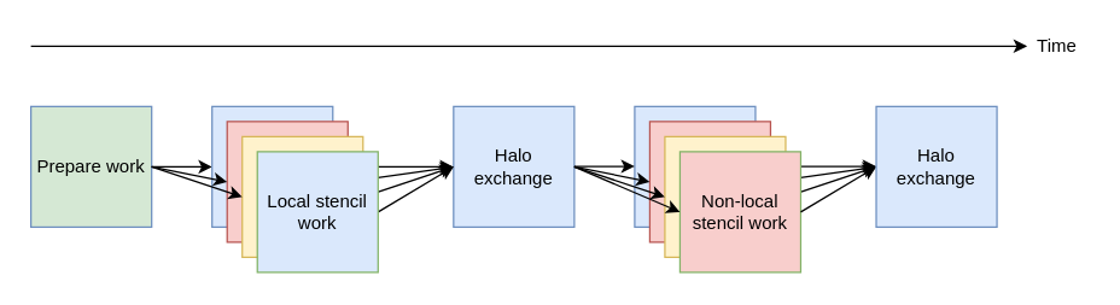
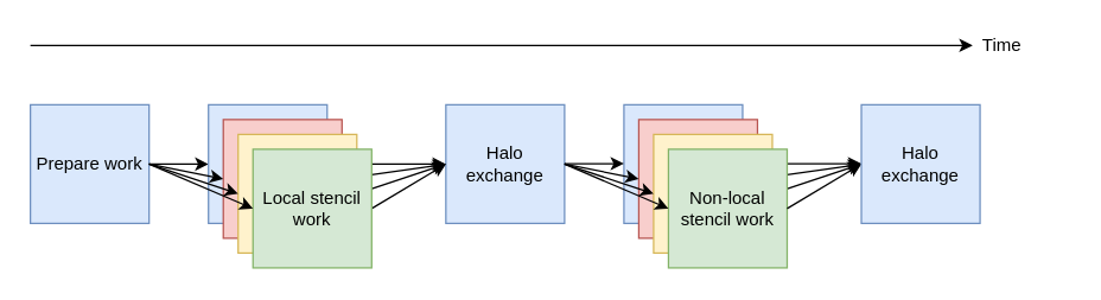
  <mxCell id="0" />
  <mxCell id="1" parent="0" />
  <mxCell id="2" value="" style="endArrow=classic;html=1;" parent="1" edge="1"><mxGeometry width="50" height="50" relative="1" as="geometry"><mxPoint x="520" y="130" as="sourcePoint" /><mxPoint x="580" y="110" as="targetPoint" /></mxGeometry></mxCell>
  <mxCell id="3" value="" style="endArrow=classic;html=1;" parent="1" edge="1"><mxGeometry width="50" height="50" relative="1" as="geometry"><mxPoint x="510" y="120" as="sourcePoint" /><mxPoint x="580" y="110" as="targetPoint" /></mxGeometry></mxCell>
  <mxCell id="4" value="" style="endArrow=classic;html=1;exitX=1;exitY=0.5;exitDx=0;exitDy=0;" parent="1" edge="1"><mxGeometry width="50" height="50" relative="1" as="geometry"><mxPoint x="500" y="109.71" as="sourcePoint" /><mxPoint x="580" y="109.71" as="targetPoint" /></mxGeometry></mxCell>
  <mxCell id="5" value="" style="endArrow=classic;html=1;" parent="1" target="6" edge="1"><mxGeometry width="50" height="50" relative="1" as="geometry"><mxPoint x="20" y="30" as="sourcePoint" /><mxPoint x="700" y="30" as="targetPoint" /></mxGeometry></mxCell>
- <mxCell id="6" value="Time" style="text;html=1;strokeColor=none;fillColor=none;align=center;verticalAlign=middle;whiteSpace=wrap;rounded=0;" parent="1" vertex="1"><mxGeometry x="680" y="20" width="40" height="20" as="geometry" /></mxCell>
- <mxCell id="7" value="Prepare work" style="whiteSpace=wrap;html=1;aspect=fixed;fillColor=#d5e8d4;strokeColor=#6c8ebf;" parent="1" vertex="1"><mxGeometry x="20" y="70" width="80" height="80" as="geometry" /></mxCell>
+ <mxCell id="6" value="Time" style="text;html=1;strokeColor=none;fillColor=none;align=center;verticalAlign=middle;whiteSpace=wrap;rounded=0;" parent="1" vertex="1"><mxGeometry x="655" y="20" width="40" height="20" as="geometry" /></mxCell>
+ <mxCell id="7" value="Prepare work" style="whiteSpace=wrap;html=1;aspect=fixed;fillColor=#dae8fc;strokeColor=#6c8ebf;" parent="1" vertex="1"><mxGeometry x="20" y="70" width="80" height="80" as="geometry" /></mxCell>
  <mxCell id="8" value="Halo exchange" style="whiteSpace=wrap;html=1;aspect=fixed;fillColor=#dae8fc;strokeColor=#6c8ebf;" parent="1" vertex="1"><mxGeometry x="300" y="70" width="80" height="80" as="geometry" /></mxCell>
  <mxCell id="9" value="" style="whiteSpace=wrap;html=1;aspect=fixed;fillColor=#dae8fc;strokeColor=#6c8ebf;" parent="1" vertex="1"><mxGeometry x="420" y="70" width="80" height="80" as="geometry" /></mxCell>
  <mxCell id="10" value="" style="whiteSpace=wrap;html=1;aspect=fixed;fillColor=#f8cecc;strokeColor=#b85450;" parent="1" vertex="1"><mxGeometry x="430" y="80" width="80" height="80" as="geometry" /></mxCell>
  <mxCell id="11" value="" style="whiteSpace=wrap;html=1;aspect=fixed;fillColor=#fff2cc;strokeColor=#d6b656;" parent="1" vertex="1"><mxGeometry x="440" y="90" width="80" height="80" as="geometry" /></mxCell>
- <mxCell id="12" value="Non-local stencil work" style="whiteSpace=wrap;html=1;aspect=fixed;fillColor=#f8cecc;strokeColor=#82b366;" parent="1" vertex="1"><mxGeometry x="450" y="100" width="80" height="80" as="geometry" /></mxCell>
+ <mxCell id="12" value="Non-local stencil work" style="whiteSpace=wrap;html=1;aspect=fixed;fillColor=#d5e8d4;strokeColor=#82b366;" parent="1" vertex="1"><mxGeometry x="450" y="100" width="80" height="80" as="geometry" /></mxCell>
  <mxCell id="13" value="" style="endArrow=classic;html=1;exitX=1;exitY=0.5;exitDx=0;exitDy=0;entryX=0;entryY=0.5;entryDx=0;entryDy=0;" parent="1" source="7" target="15" edge="1"><mxGeometry width="50" height="50" relative="1" as="geometry"><mxPoint x="400" y="420" as="sourcePoint" /><mxPoint x="450" y="370" as="targetPoint" /></mxGeometry></mxCell>
  <mxCell id="14" value="" style="endArrow=classic;html=1;exitX=1;exitY=0.5;exitDx=0;exitDy=0;" parent="1" source="15" target="8" edge="1"><mxGeometry width="50" height="50" relative="1" as="geometry"><mxPoint x="300" y="210" as="sourcePoint" /><mxPoint x="450" y="370" as="targetPoint" /></mxGeometry></mxCell>
  <mxCell id="15" value="" style="whiteSpace=wrap;html=1;aspect=fixed;fillColor=#dae8fc;strokeColor=#6c8ebf;" parent="1" vertex="1"><mxGeometry x="140" y="70" width="80" height="80" as="geometry" /></mxCell>
  <mxCell id="16" value="" style="whiteSpace=wrap;html=1;aspect=fixed;fillColor=#f8cecc;strokeColor=#b85450;" parent="1" vertex="1"><mxGeometry x="150" y="80" width="80" height="80" as="geometry" /></mxCell>
  <mxCell id="17" value="" style="endArrow=classic;html=1;exitX=1;exitY=0.5;exitDx=0;exitDy=0;entryX=0;entryY=0.5;entryDx=0;entryDy=0;" parent="1" source="16" target="8" edge="1"><mxGeometry width="50" height="50" relative="1" as="geometry"><mxPoint x="400" y="420" as="sourcePoint" /><mxPoint x="450" y="370" as="targetPoint" /></mxGeometry></mxCell>
  <mxCell id="18" value="" style="whiteSpace=wrap;html=1;aspect=fixed;fillColor=#fff2cc;strokeColor=#d6b656;" parent="1" vertex="1"><mxGeometry x="160" y="90" width="80" height="80" as="geometry" /></mxCell>
  <mxCell id="19" value="" style="endArrow=classic;html=1;exitX=1;exitY=0.5;exitDx=0;exitDy=0;entryX=0;entryY=0.5;entryDx=0;entryDy=0;" parent="1" source="18" target="8" edge="1"><mxGeometry width="50" height="50" relative="1" as="geometry"><mxPoint x="400" y="420" as="sourcePoint" /><mxPoint x="450" y="370" as="targetPoint" /></mxGeometry></mxCell>
  <mxCell id="20" value="" style="endArrow=classic;html=1;exitX=1;exitY=0.5;exitDx=0;exitDy=0;entryX=0;entryY=0.5;entryDx=0;entryDy=0;" parent="1" source="21" target="8" edge="1"><mxGeometry width="50" height="50" relative="1" as="geometry"><mxPoint x="400" y="420" as="sourcePoint" /><mxPoint x="450" y="370" as="targetPoint" /></mxGeometry></mxCell>
- <mxCell id="21" value="Local stencil work" style="whiteSpace=wrap;html=1;aspect=fixed;fillColor=#dae8fc;strokeColor=#82b366;" parent="1" vertex="1"><mxGeometry x="170" y="100" width="80" height="80" as="geometry" /></mxCell>
+ <mxCell id="21" value="Local stencil work" style="whiteSpace=wrap;html=1;aspect=fixed;fillColor=#d5e8d4;strokeColor=#82b366;" parent="1" vertex="1"><mxGeometry x="170" y="100" width="80" height="80" as="geometry" /></mxCell>
+ <mxCell id="22" value="" style="endArrow=classic;html=1;exitX=1;exitY=0.5;exitDx=0;exitDy=0;entryX=0;entryY=0.5;entryDx=0;entryDy=0;" parent="1" source="7" target="21" edge="1"><mxGeometry width="50" height="50" relative="1" as="geometry"><mxPoint x="400" y="420" as="sourcePoint" /><mxPoint x="450" y="370" as="targetPoint" /></mxGeometry></mxCell>
  <mxCell id="23" value="" style="endArrow=classic;html=1;exitX=1;exitY=0.5;exitDx=0;exitDy=0;entryX=0;entryY=0.5;entryDx=0;entryDy=0;" parent="1" source="7" target="16" edge="1"><mxGeometry width="50" height="50" relative="1" as="geometry"><mxPoint x="400" y="420" as="sourcePoint" /><mxPoint x="450" y="370" as="targetPoint" /></mxGeometry></mxCell>
  <mxCell id="24" value="" style="endArrow=classic;html=1;entryX=0;entryY=0.5;entryDx=0;entryDy=0;" parent="1" target="18" edge="1"><mxGeometry width="50" height="50" relative="1" as="geometry"><mxPoint x="100" y="110" as="sourcePoint" /><mxPoint x="450" y="370" as="targetPoint" /></mxGeometry></mxCell>
  <mxCell id="25" value="" style="endArrow=classic;html=1;" parent="1" edge="1"><mxGeometry width="50" height="50" relative="1" as="geometry"><mxPoint x="530" y="140" as="sourcePoint" /><mxPoint x="580" y="110" as="targetPoint" /></mxGeometry></mxCell>
  <mxCell id="26" value="" style="endArrow=classic;html=1;exitX=1;exitY=0.5;exitDx=0;exitDy=0;entryX=0;entryY=0.5;entryDx=0;entryDy=0;" parent="1" edge="1"><mxGeometry width="50" height="50" relative="1" as="geometry"><mxPoint x="380" y="109.71" as="sourcePoint" /><mxPoint x="420" y="109.71" as="targetPoint" /></mxGeometry></mxCell>
  <mxCell id="27" value="" style="endArrow=classic;html=1;entryX=0;entryY=0.5;entryDx=0;entryDy=0;" parent="1" target="11" edge="1"><mxGeometry width="50" height="50" relative="1" as="geometry"><mxPoint x="380" y="110" as="sourcePoint" /><mxPoint x="390" y="220" as="targetPoint" /></mxGeometry></mxCell>
  <mxCell id="28" value="" style="endArrow=classic;html=1;exitX=1;exitY=0.5;exitDx=0;exitDy=0;entryX=0;entryY=0.5;entryDx=0;entryDy=0;" parent="1" source="8" target="12" edge="1"><mxGeometry width="50" height="50" relative="1" as="geometry"><mxPoint x="380" y="220" as="sourcePoint" /><mxPoint x="430" y="230" as="targetPoint" /></mxGeometry></mxCell>
  <mxCell id="29" value="" style="endArrow=classic;html=1;entryX=0;entryY=0.5;entryDx=0;entryDy=0;" parent="1" target="10" edge="1"><mxGeometry width="50" height="50" relative="1" as="geometry"><mxPoint x="380" y="110" as="sourcePoint" /><mxPoint x="380" y="210" as="targetPoint" /></mxGeometry></mxCell>
  <mxCell id="30" value="Halo exchange" style="whiteSpace=wrap;html=1;aspect=fixed;fillColor=#dae8fc;strokeColor=#6c8ebf;" parent="1" vertex="1"><mxGeometry x="580" y="70" width="80" height="80" as="geometry" /></mxCell>
